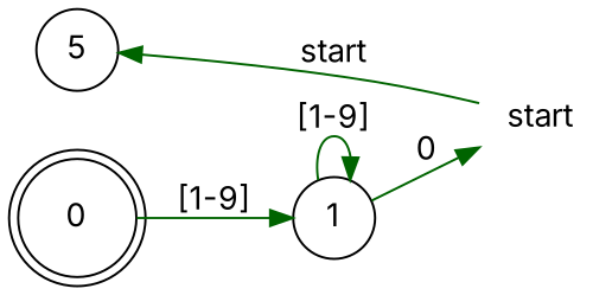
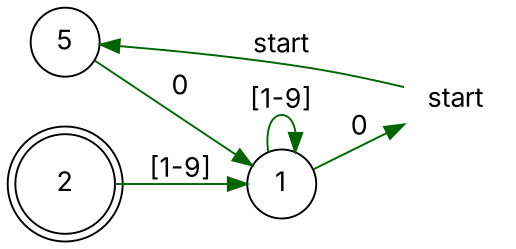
  digraph {
    fontname=Inter
    rankdir=LR
    node [fontname=Inter shape=circle]
    edge [color=darkgreen fontname=Inter]
    n1 [label=5]
    1
    start [shape=plaintext]
-   2 [shape=doublecircle label=0]
+   2 [shape=doublecircle]
+   n1 -> 1 [label=0]
    1 -> 1 [label="[1-9]"]
    1 -> start [label=0]
    start -> n1 [label=start]
    2 -> 1 [label="[1-9]"]
  }
